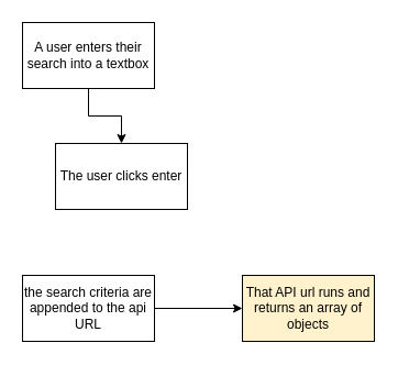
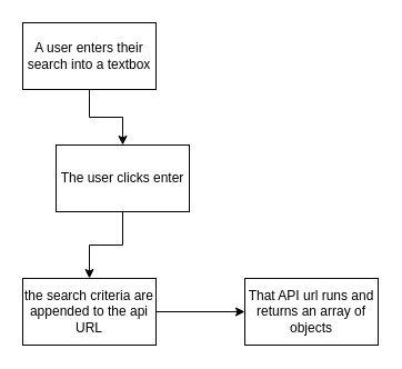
  <mxCell id="0" />
  <mxCell id="1" parent="0" />
  <mxCell id="2" value="" style="edgeStyle=orthogonalEdgeStyle;rounded=0;orthogonalLoop=1;jettySize=auto;html=1;" edge="1" parent="1" source="3" target="5"><mxGeometry relative="1" as="geometry" /></mxCell>
  <mxCell id="3" value="A user enters their search into a textbox" style="rounded=0;whiteSpace=wrap;html=1;" vertex="1" parent="1"><mxGeometry x="20" y="20" width="120" height="60" as="geometry" /></mxCell>
+ <mxCell id="4" value="" style="edgeStyle=orthogonalEdgeStyle;rounded=0;orthogonalLoop=1;jettySize=auto;html=1;" edge="1" parent="1" source="5" target="7"><mxGeometry relative="1" as="geometry" /></mxCell>
  <mxCell id="5" value="The user clicks enter" style="whiteSpace=wrap;html=1;rounded=0;" vertex="1" parent="1"><mxGeometry x="50" y="130" width="120" height="60" as="geometry" /></mxCell>
  <mxCell id="6" value="" style="edgeStyle=orthogonalEdgeStyle;rounded=0;orthogonalLoop=1;jettySize=auto;html=1;" edge="1" parent="1" source="7" target="8"><mxGeometry relative="1" as="geometry" /></mxCell>
  <mxCell id="7" value="the search criteria are appended to the api URL" style="whiteSpace=wrap;html=1;rounded=0;" vertex="1" parent="1"><mxGeometry x="20" y="250" width="120" height="60" as="geometry" /></mxCell>
- <mxCell id="8" value="That API url runs and returns an array of objects" style="whiteSpace=wrap;html=1;rounded=0;fillColor=#fff2cc;" vertex="1" parent="1"><mxGeometry x="220" y="250" width="120" height="60" as="geometry" /></mxCell>
+ <mxCell id="8" value="That API url runs and returns an array of objects" style="whiteSpace=wrap;html=1;rounded=0;" vertex="1" parent="1"><mxGeometry x="220" y="250" width="120" height="60" as="geometry" /></mxCell>
